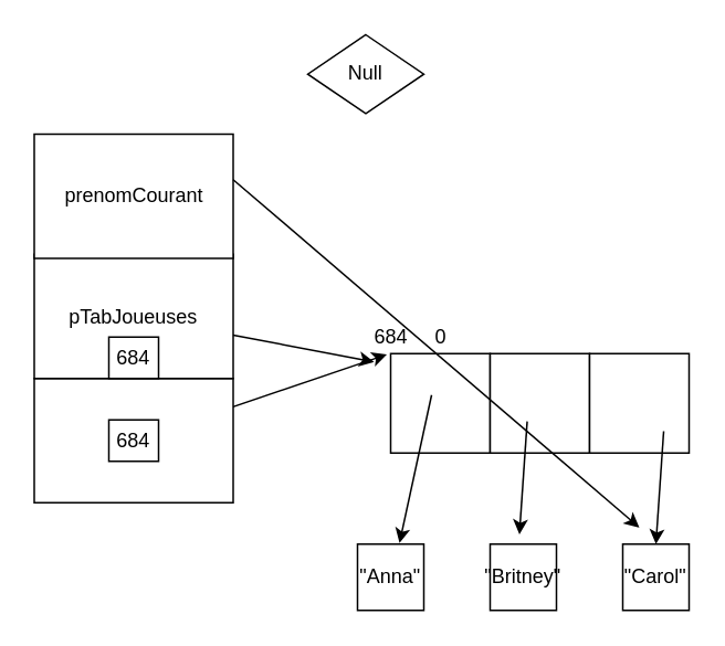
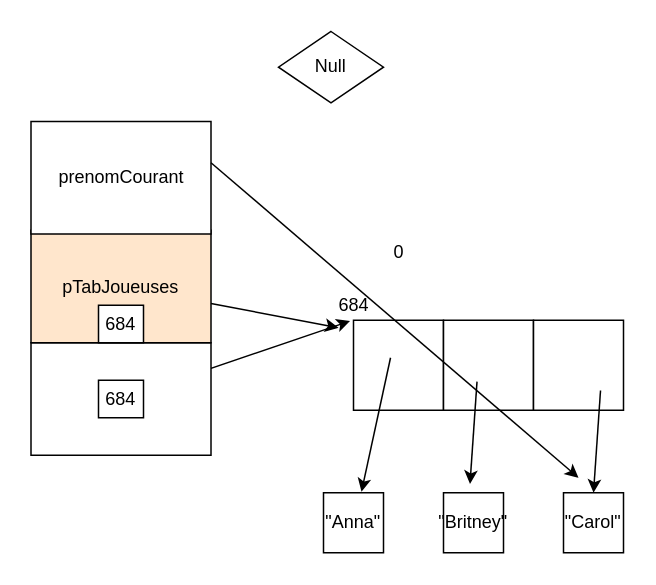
  <mxCell id="0" />
  <mxCell id="1" parent="0" />
  <mxCell id="2" value="" style="rounded=0;whiteSpace=wrap;html=1;" vertex="1" parent="1"><mxGeometry x="235" y="213" width="60" height="60" as="geometry" /></mxCell>
  <mxCell id="3" value="" style="rounded=0;whiteSpace=wrap;html=1;" vertex="1" parent="1"><mxGeometry x="295" y="213" width="60" height="60" as="geometry" /></mxCell>
  <mxCell id="4" value="" style="rounded=0;whiteSpace=wrap;html=1;" vertex="1" parent="1"><mxGeometry x="355" y="213" width="60" height="60" as="geometry" /></mxCell>
  <mxCell id="5" value="684" style="text;html=1;align=center;verticalAlign=middle;resizable=0;points=[];autosize=1;strokeColor=none;" vertex="1" parent="1"><mxGeometry x="215" y="193" width="40" height="20" as="geometry" /></mxCell>
  <mxCell id="6" value="" style="endArrow=classic;html=1;entryX=0.443;entryY=1.026;entryDx=0;entryDy=0;entryPerimeter=0;" edge="1" parent="1" source="15" target="5"><mxGeometry width="50" height="50" relative="1" as="geometry"><mxPoint x="155" y="278" as="sourcePoint" /><mxPoint x="205" y="228" as="targetPoint" /></mxGeometry></mxCell>
  <mxCell id="7" value="&quot;Anna&quot;" style="rounded=0;whiteSpace=wrap;html=1;" vertex="1" parent="1"><mxGeometry x="215" y="328" width="40" height="40" as="geometry" /></mxCell>
- <mxCell id="8" value="0" style="text;html=1;align=center;verticalAlign=middle;resizable=0;points=[];autosize=1;strokeColor=none;" vertex="1" parent="1"><mxGeometry x="255" y="193" width="20" height="20" as="geometry" /></mxCell>
+ <mxCell id="8" value="0" style="text;html=1;align=center;verticalAlign=middle;resizable=0;points=[];autosize=1;strokeColor=none;" vertex="1" parent="1"><mxGeometry x="255" y="158" width="20" height="20" as="geometry" /></mxCell>
  <mxCell id="9" value="&quot;Britney&quot;" style="rounded=0;whiteSpace=wrap;html=1;" vertex="1" parent="1"><mxGeometry x="295" y="328" width="40" height="40" as="geometry" /></mxCell>
  <mxCell id="10" value="&quot;Carol&quot;" style="rounded=0;whiteSpace=wrap;html=1;" vertex="1" parent="1"><mxGeometry x="375" y="328" width="40" height="40" as="geometry" /></mxCell>
  <mxCell id="11" value="" style="endArrow=classic;html=1;entryX=0.5;entryY=0;entryDx=0;entryDy=0;" edge="1" parent="1" target="10"><mxGeometry width="50" height="50" relative="1" as="geometry"><mxPoint x="399.682" y="259.82" as="sourcePoint" /><mxPoint x="390.31" y="316.18" as="targetPoint" /></mxGeometry></mxCell>
  <mxCell id="12" value="" style="endArrow=classic;html=1;entryX=0.5;entryY=0;entryDx=0;entryDy=0;" edge="1" parent="1"><mxGeometry width="50" height="50" relative="1" as="geometry"><mxPoint x="317.342" y="253.91" as="sourcePoint" /><mxPoint x="312.66" y="322.09" as="targetPoint" /></mxGeometry></mxCell>
  <mxCell id="13" value="" style="endArrow=classic;html=1;entryX=0.633;entryY=-0.017;entryDx=0;entryDy=0;entryPerimeter=0;" edge="1" parent="1" target="7"><mxGeometry width="50" height="50" relative="1" as="geometry"><mxPoint x="259.682" y="238" as="sourcePoint" /><mxPoint x="255" y="306.18" as="targetPoint" /></mxGeometry></mxCell>
  <mxCell id="14" value="" style="rounded=0;whiteSpace=wrap;html=1;" vertex="1" parent="1"><mxGeometry x="20" y="228" width="120" height="75" as="geometry" /></mxCell>
  <mxCell id="15" value="684" style="rounded=0;whiteSpace=wrap;html=1;" vertex="1" parent="1"><mxGeometry x="65" y="253" width="30" height="25" as="geometry" /></mxCell>
- <mxCell id="16" value="pTabJoueuses" style="rounded=0;whiteSpace=wrap;html=1;" vertex="1" parent="1"><mxGeometry x="20" y="153" width="120" height="75" as="geometry" /></mxCell>
+ <mxCell id="16" value="pTabJoueuses" style="rounded=0;whiteSpace=wrap;html=1;fillColor=#ffe6cc;" vertex="1" parent="1"><mxGeometry x="20" y="153" width="120" height="75" as="geometry" /></mxCell>
  <mxCell id="17" value="684" style="rounded=0;whiteSpace=wrap;html=1;" vertex="1" parent="1"><mxGeometry x="65" y="203" width="30" height="25" as="geometry" /></mxCell>
  <mxCell id="18" value="" style="endArrow=classic;html=1;" edge="1" parent="1" source="16"><mxGeometry width="50" height="50" relative="1" as="geometry"><mxPoint x="105" y="270.395" as="sourcePoint" /><mxPoint x="225" y="218" as="targetPoint" /></mxGeometry></mxCell>
  <mxCell id="19" value="" style="rounded=0;whiteSpace=wrap;html=1;" vertex="1" parent="1"><mxGeometry x="20" y="80.5" width="120" height="75" as="geometry" /></mxCell>
  <mxCell id="20" value="prenomCourant" style="text;html=1;align=center;verticalAlign=middle;resizable=0;points=[];autosize=1;strokeColor=none;" vertex="1" parent="1"><mxGeometry x="30" y="108" width="100" height="20" as="geometry" /></mxCell>
  <mxCell id="21" value="Null" style="rhombus;whiteSpace=wrap;html=1;" vertex="1" parent="1"><mxGeometry x="185" y="20.5" width="70" height="47.5" as="geometry" /></mxCell>
  <mxCell id="22" value="" style="endArrow=classic;html=1;" edge="1" parent="1"><mxGeometry width="50" height="50" relative="1" as="geometry"><mxPoint x="140" y="107.999" as="sourcePoint" /><mxPoint x="385" y="318" as="targetPoint" /></mxGeometry></mxCell>
